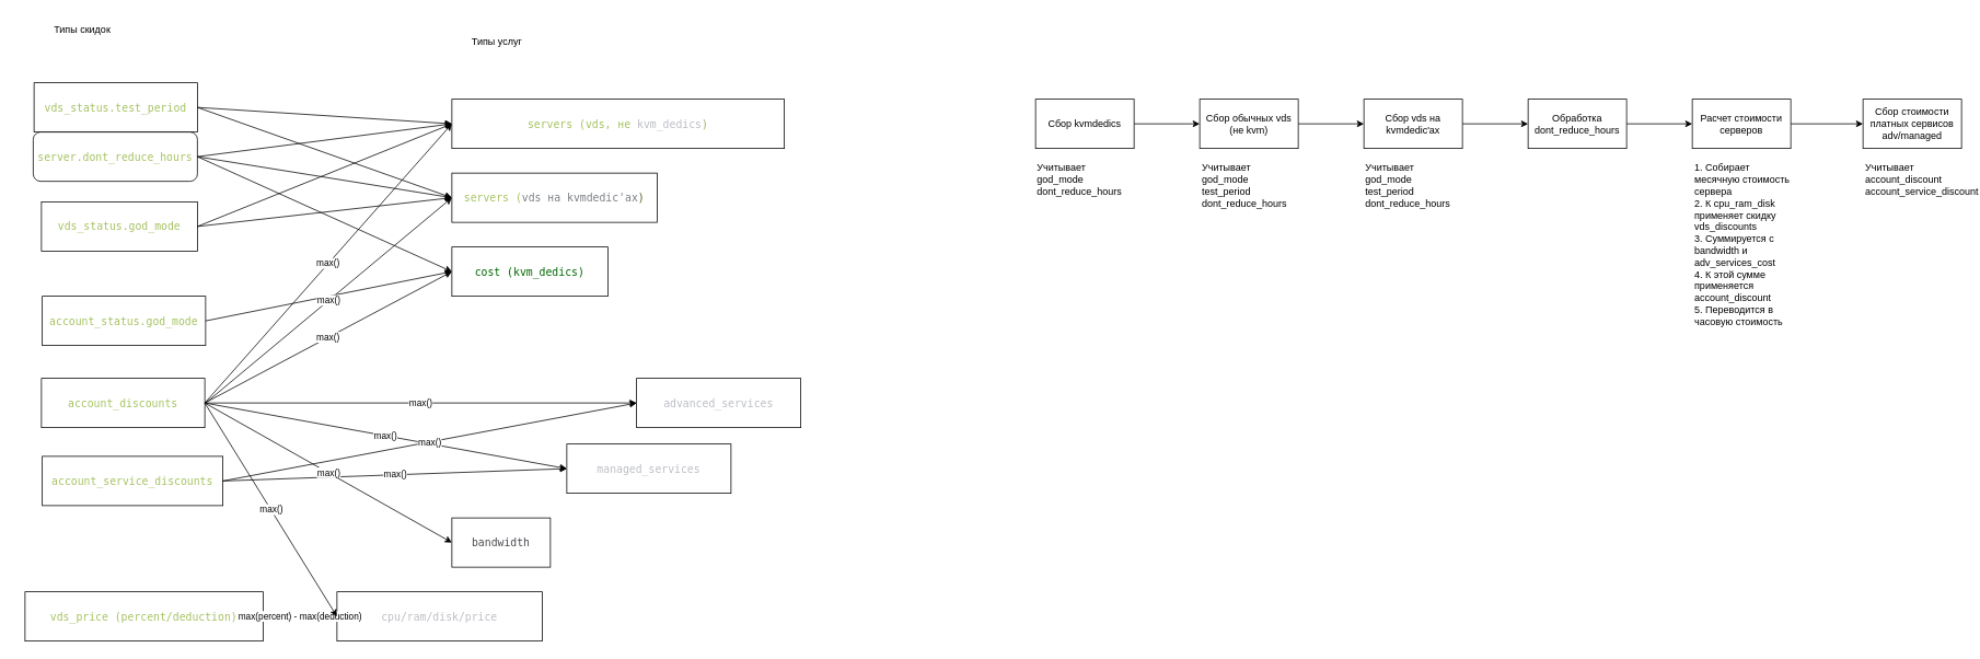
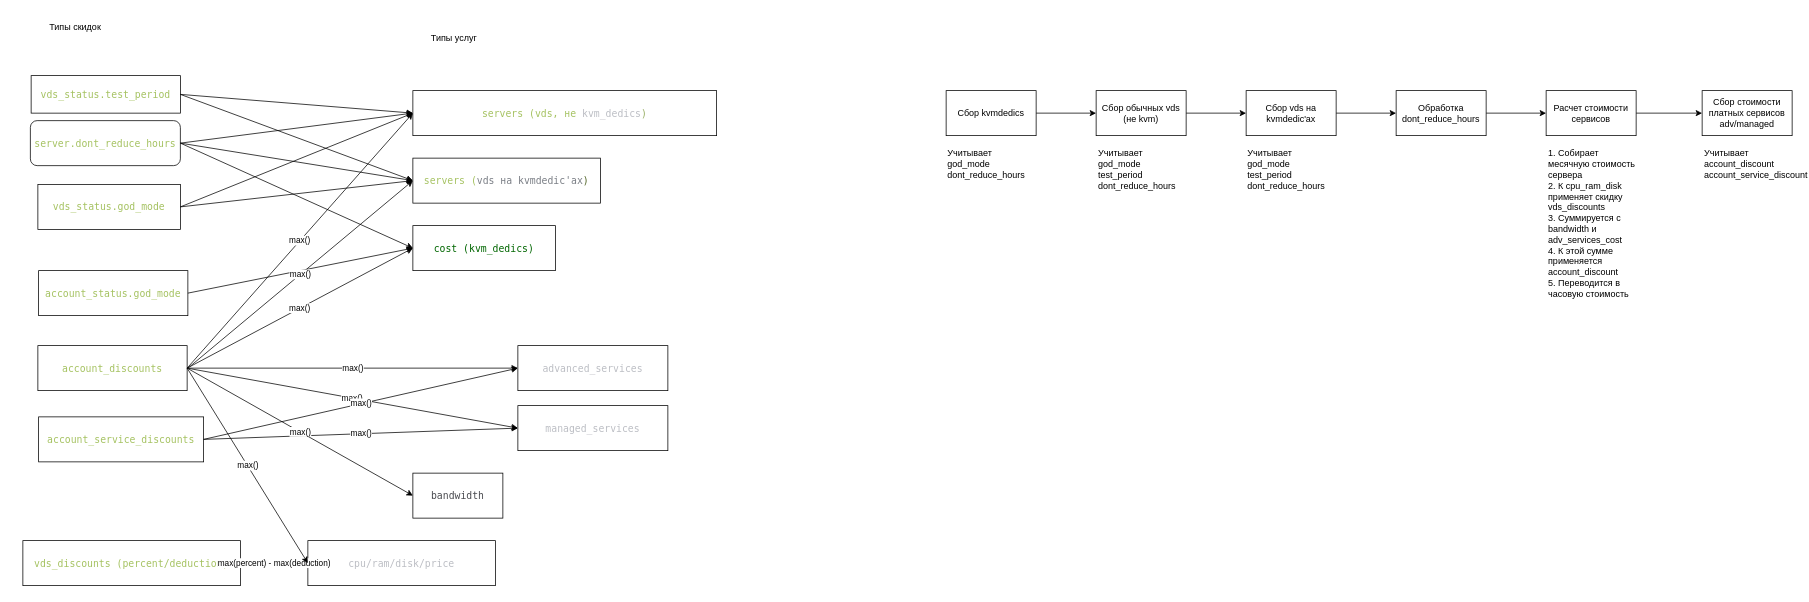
  <mxCell id="0" />
  <mxCell id="1" parent="0" />
  <mxCell id="2" value="Типы скидок" style="text;html=1;align=center;verticalAlign=middle;whiteSpace=wrap;rounded=0;" parent="1" vertex="1"><mxGeometry width="160" height="30" as="geometry" x="20" y="20" /></mxCell>
  <mxCell id="3" value="&lt;pre style=&quot;caret-color: rgb(73, 74, 79); color: rgb(73, 74, 79); text-align: start; font-family: &amp;quot;JetBrains Mono&amp;quot;, monospace; font-size: 9.8pt;&quot;&gt;&lt;span style=&quot;color: rgb(165, 194, 97);&quot;&gt;vds_status.god_mode&lt;/span&gt;&lt;/pre&gt;" style="rounded=0;whiteSpace=wrap;html=1;" parent="1" vertex="1"><mxGeometry x="50" y="245" width="190" height="60" as="geometry" /></mxCell>
- <mxCell id="4" value="&lt;div style=&quot;font-style: normal; font-variant-caps: normal; font-weight: 400; letter-spacing: normal; text-align: start; text-indent: 0px; text-transform: none; white-space: normal; word-spacing: 0px; -webkit-text-stroke-width: 0px; text-decoration: none; color: rgb(188, 190, 196);&quot;&gt;&lt;pre style=&quot;font-family: &amp;quot;JetBrains Mono&amp;quot;, monospace; font-size: 9.8pt;&quot;&gt;&lt;span style=&quot;color: rgb(165, 194, 97);&quot;&gt;vds_status.test_period&lt;/span&gt;&lt;/pre&gt;&lt;/div&gt;" style="rounded=0;whiteSpace=wrap;html=1;" parent="1" vertex="1"><mxGeometry x="41" y="100" width="199" height="60" as="geometry" /></mxCell>
+ <mxCell id="4" value="&lt;div style=&quot;font-style: normal; font-variant-caps: normal; font-weight: 400; letter-spacing: normal; text-align: start; text-indent: 0px; text-transform: none; white-space: normal; word-spacing: 0px; -webkit-text-stroke-width: 0px; text-decoration: none; color: rgb(188, 190, 196);&quot;&gt;&lt;pre style=&quot;font-family: &amp;quot;JetBrains Mono&amp;quot;, monospace; font-size: 9.8pt;&quot;&gt;&lt;span style=&quot;color: rgb(165, 194, 97);&quot;&gt;vds_status.test_period&lt;/span&gt;&lt;/pre&gt;&lt;/div&gt;" style="rounded=0;whiteSpace=wrap;html=1;" parent="1" vertex="1"><mxGeometry x="41" y="100" width="199" height="50" as="geometry" /></mxCell>
  <mxCell id="5" value="&lt;div style=&quot;text-align: start; color: rgb(188, 190, 196);&quot;&gt;&lt;pre style=&quot;font-family: &amp;quot;JetBrains Mono&amp;quot;, monospace; font-size: 9.8pt;&quot;&gt;&lt;span style=&quot;color: rgb(165, 194, 97);&quot;&gt;account_status.god_mode&lt;/span&gt;&lt;/pre&gt;&lt;/div&gt;" style="rounded=0;whiteSpace=wrap;html=1;" parent="1" vertex="1"><mxGeometry x="51" y="360" width="199" height="60" as="geometry" /></mxCell>
  <mxCell id="6" value="Типы услуг" style="text;html=1;align=center;verticalAlign=middle;whiteSpace=wrap;rounded=0;" parent="1" vertex="1"><mxGeometry x="540" y="35" width="130" height="30" as="geometry" /></mxCell>
  <mxCell id="7" value="&lt;div style=&quot;font-style: normal; font-variant-caps: normal; font-weight: 400; letter-spacing: normal; text-align: start; text-indent: 0px; text-transform: none; white-space: normal; word-spacing: 0px; -webkit-text-stroke-width: 0px; text-decoration: none;&quot;&gt;&lt;pre style=&quot;font-family: &amp;quot;JetBrains Mono&amp;quot;, monospace; font-size: 9.8pt;&quot;&gt;&lt;span style=&quot;color: light-dark(rgb(0, 102, 0), rgb(0, 102, 0));&quot;&gt;&lt;span style=&quot;&quot;&gt;cost (&lt;/span&gt;&lt;span style=&quot;font-size: 9.8pt; white-space: normal;&quot;&gt;kvm_dedics&lt;/span&gt;&lt;span style=&quot;font-size: 9.8pt; white-space: normal;&quot;&gt;)&lt;/span&gt;&lt;/span&gt;&lt;/pre&gt;&lt;/div&gt;" style="rounded=0;whiteSpace=wrap;html=1;labelBackgroundColor=none;" parent="1" vertex="1"><mxGeometry x="550" y="300" width="190" height="60" as="geometry" /></mxCell>
  <mxCell id="8" value="&lt;div style=&quot;font-style: normal; font-variant-caps: normal; font-weight: 400; letter-spacing: normal; text-align: start; text-indent: 0px; text-transform: none; white-space: normal; word-spacing: 0px; -webkit-text-stroke-width: 0px; text-decoration: none; color: rgb(188, 190, 196);&quot;&gt;&lt;pre style=&quot;font-family: &amp;quot;JetBrains Mono&amp;quot;, monospace; font-size: 9.8pt;&quot;&gt;&lt;span style=&quot;color: rgb(165, 194, 97);&quot;&gt;servers (vds, не &lt;/span&gt;&lt;span style=&quot;font-size: 9.8pt; white-space: normal;&quot;&gt;kvm_dedics&lt;/span&gt;&lt;span style=&quot;color: rgb(155, 177, 105); font-size: 9.8pt; white-space: normal;&quot;&gt;)&lt;/span&gt;&lt;br&gt;&lt;/pre&gt;&lt;/div&gt;" style="rounded=0;whiteSpace=wrap;html=1;labelBackgroundColor=none;" parent="1" vertex="1"><mxGeometry x="550" y="120" width="405" height="60" as="geometry" /></mxCell>
  <mxCell id="9" value="&lt;div style=&quot;font-style: normal; font-variant-caps: normal; font-weight: 400; letter-spacing: normal; text-align: start; text-indent: 0px; text-transform: none; white-space: normal; word-spacing: 0px; -webkit-text-stroke-width: 0px; text-decoration: none; color: rgb(188, 190, 196);&quot;&gt;&lt;pre style=&quot;font-family: &amp;quot;JetBrains Mono&amp;quot;, monospace; font-size: 9.8pt;&quot;&gt;&lt;span style=&quot;color: rgb(165, 194, 97);&quot;&gt;servers (&lt;/span&gt;&lt;span style=&quot;color: rgb(122, 126, 133); font-size: 9.8pt; white-space: normal;&quot;&gt;vds на kvmdedic'ах&lt;/span&gt;&lt;span style=&quot;color: rgb(83, 102, 40); font-size: 9.8pt; white-space: normal;&quot;&gt;)&lt;/span&gt;&lt;br&gt;&lt;/pre&gt;&lt;/div&gt;" style="rounded=0;whiteSpace=wrap;html=1;labelBackgroundColor=none;" parent="1" vertex="1"><mxGeometry x="550" y="210" width="250" height="60" as="geometry" /></mxCell>
  <mxCell id="10" value="" style="endArrow=classic;html=1;rounded=0;exitX=1;exitY=0.5;exitDx=0;exitDy=0;entryX=0;entryY=0.5;entryDx=0;entryDy=0;" parent="1" source="5" target="7" edge="1"><mxGeometry width="50" height="50" relative="1" as="geometry"><mxPoint x="540" y="410" as="sourcePoint" /><mxPoint x="590" y="360" as="targetPoint" /></mxGeometry></mxCell>
  <mxCell id="11" value="" style="endArrow=classic;html=1;rounded=0;exitX=1;exitY=0.5;exitDx=0;exitDy=0;entryX=0;entryY=0.5;entryDx=0;entryDy=0;" parent="1" source="3" target="8" edge="1"><mxGeometry width="50" height="50" relative="1" as="geometry"><mxPoint x="250" y="320" as="sourcePoint" /><mxPoint x="520" y="210" as="targetPoint" /></mxGeometry></mxCell>
  <mxCell id="12" value="" style="endArrow=classic;html=1;rounded=0;exitX=1;exitY=0.5;exitDx=0;exitDy=0;entryX=0;entryY=0.5;entryDx=0;entryDy=0;" parent="1" source="4" target="8" edge="1"><mxGeometry width="50" height="50" relative="1" as="geometry"><mxPoint x="260" y="330" as="sourcePoint" /><mxPoint x="470" y="310" as="targetPoint" /></mxGeometry></mxCell>
  <mxCell id="13" value="" style="endArrow=classic;html=1;rounded=0;exitX=1;exitY=0.5;exitDx=0;exitDy=0;entryX=0;entryY=0.5;entryDx=0;entryDy=0;" parent="1" source="3" target="9" edge="1"><mxGeometry width="50" height="50" relative="1" as="geometry"><mxPoint x="540" y="410" as="sourcePoint" /><mxPoint x="590" y="360" as="targetPoint" /></mxGeometry></mxCell>
  <mxCell id="14" value="" style="endArrow=classic;html=1;rounded=0;exitX=1;exitY=0.5;exitDx=0;exitDy=0;entryX=0;entryY=0.5;entryDx=0;entryDy=0;" parent="1" source="4" target="9" edge="1"><mxGeometry width="50" height="50" relative="1" as="geometry"><mxPoint x="250" y="150" as="sourcePoint" /><mxPoint x="520" y="300" as="targetPoint" /></mxGeometry></mxCell>
  <mxCell id="15" value="&lt;div style=&quot;font-style: normal; font-variant-caps: normal; font-weight: 400; letter-spacing: normal; text-align: start; text-indent: 0px; text-transform: none; white-space: normal; word-spacing: 0px; -webkit-text-stroke-width: 0px; text-decoration: none; color: rgb(188, 190, 196);&quot;&gt;&lt;pre style=&quot;font-family: &amp;quot;JetBrains Mono&amp;quot;, monospace; font-size: 9.8pt;&quot;&gt;&lt;div style=&quot;white-space: normal; color: rgb(188, 190, 196);&quot;&gt;&lt;pre style=&quot;font-family: &amp;quot;JetBrains Mono&amp;quot;, monospace; font-size: 9.8pt;&quot;&gt;&lt;span style=&quot;color: rgb(165, 194, 97);&quot;&gt;account_discounts&lt;/span&gt;&lt;/pre&gt;&lt;/div&gt;&lt;/pre&gt;&lt;/div&gt;" style="rounded=0;whiteSpace=wrap;html=1;" parent="1" vertex="1"><mxGeometry x="50" y="460" width="199" height="60" as="geometry" /></mxCell>
  <mxCell id="16" value="max()" style="endArrow=classic;html=1;rounded=0;exitX=1;exitY=0.5;exitDx=0;exitDy=0;entryX=0;entryY=0.5;entryDx=0;entryDy=0;" parent="1" source="15" target="7" edge="1"><mxGeometry width="50" height="50" relative="1" as="geometry"><mxPoint x="540" y="410" as="sourcePoint" /><mxPoint x="520" y="130" as="targetPoint" /></mxGeometry></mxCell>
  <mxCell id="17" value="max()" style="endArrow=classic;html=1;rounded=0;entryX=0;entryY=0.5;entryDx=0;entryDy=0;" parent="1" target="9" edge="1"><mxGeometry width="50" height="50" relative="1" as="geometry"><mxPoint x="250" y="490" as="sourcePoint" /><mxPoint x="530" y="400" as="targetPoint" /></mxGeometry></mxCell>
  <mxCell id="18" value="max()" style="endArrow=classic;html=1;rounded=0;entryX=0;entryY=0.5;entryDx=0;entryDy=0;exitX=1;exitY=0.5;exitDx=0;exitDy=0;" parent="1" source="15" target="8" edge="1"><mxGeometry width="50" height="50" relative="1" as="geometry"><mxPoint x="260" y="500" as="sourcePoint" /><mxPoint x="530" y="310" as="targetPoint" /></mxGeometry></mxCell>
  <mxCell id="19" value="&lt;div style=&quot;font-style: normal; font-variant-caps: normal; font-weight: 400; letter-spacing: normal; text-align: start; text-indent: 0px; text-transform: none; white-space: normal; word-spacing: 0px; -webkit-text-stroke-width: 0px; text-decoration: none; color: rgb(188, 190, 196);&quot;&gt;&lt;pre style=&quot;font-family: &amp;quot;JetBrains Mono&amp;quot;, monospace; font-size: 9.8pt;&quot;&gt;&lt;div style=&quot;white-space: normal; color: rgb(188, 190, 196);&quot;&gt;&lt;pre style=&quot;font-family: &amp;quot;JetBrains Mono&amp;quot;, monospace; font-size: 9.8pt;&quot;&gt;&lt;span style=&quot;color: rgb(165, 194, 97);&quot;&gt;server.dont_reduce_hours&lt;/span&gt;&lt;/pre&gt;&lt;/div&gt;&lt;/pre&gt;&lt;/div&gt;" style="whiteSpace=wrap;html=1;labelBackgroundColor=none;rounded=1;" parent="1" vertex="1"><mxGeometry x="40" y="160" width="200" height="60" as="geometry" /></mxCell>
  <mxCell id="20" value="" style="endArrow=classic;html=1;rounded=0;exitX=1;exitY=0.5;exitDx=0;exitDy=0;entryX=0;entryY=0.5;entryDx=0;entryDy=0;" parent="1" source="19" target="8" edge="1"><mxGeometry width="50" height="50" relative="1" as="geometry"><mxPoint x="540" y="430" as="sourcePoint" /><mxPoint x="590" y="380" as="targetPoint" /></mxGeometry></mxCell>
  <mxCell id="21" value="" style="endArrow=classic;html=1;rounded=0;exitX=1;exitY=0.5;exitDx=0;exitDy=0;entryX=0;entryY=0.5;entryDx=0;entryDy=0;" parent="1" source="19" target="9" edge="1"><mxGeometry width="50" height="50" relative="1" as="geometry"><mxPoint x="260" y="140" as="sourcePoint" /><mxPoint x="530" y="220" as="targetPoint" /></mxGeometry></mxCell>
  <mxCell id="22" value="" style="endArrow=classic;html=1;rounded=0;exitX=1;exitY=0.5;exitDx=0;exitDy=0;entryX=0;entryY=0.5;entryDx=0;entryDy=0;" parent="1" source="19" target="7" edge="1"><mxGeometry width="50" height="50" relative="1" as="geometry"><mxPoint x="260" y="140" as="sourcePoint" /><mxPoint x="530" y="310" as="targetPoint" /></mxGeometry></mxCell>
- <mxCell id="23" value="&lt;div style=&quot;text-align: start; color: rgb(188, 190, 196);&quot;&gt;&lt;pre style=&quot;font-family: &amp;quot;JetBrains Mono&amp;quot;, monospace; font-size: 9.8pt;&quot;&gt;&lt;span style=&quot;background-color: light-dark(#ffffff, var(--ge-dark-color, #121212));&quot;&gt;advanced_services&lt;/span&gt;&lt;/pre&gt;&lt;/div&gt;" style="rounded=0;whiteSpace=wrap;html=1;" parent="1" vertex="1"><mxGeometry x="775" y="460" width="200" height="60" as="geometry" /></mxCell>
+ <mxCell id="23" value="&lt;div style=&quot;text-align: start; color: rgb(188, 190, 196);&quot;&gt;&lt;pre style=&quot;font-family: &amp;quot;JetBrains Mono&amp;quot;, monospace; font-size: 9.8pt;&quot;&gt;&lt;span style=&quot;background-color: light-dark(#ffffff, var(--ge-dark-color, #121212));&quot;&gt;advanced_services&lt;/span&gt;&lt;/pre&gt;&lt;/div&gt;" style="rounded=0;whiteSpace=wrap;html=1;" parent="1" vertex="1"><mxGeometry x="690" y="460" width="200" height="60" as="geometry" /></mxCell>
  <mxCell id="24" value="&lt;div style=&quot;text-align: start; color: rgb(188, 190, 196);&quot;&gt;&lt;pre style=&quot;font-family: &amp;quot;JetBrains Mono&amp;quot;, monospace; font-size: 9.8pt;&quot;&gt;&lt;div style=&quot;white-space: normal; color: rgb(188, 190, 196);&quot;&gt;&lt;pre style=&quot;font-family: &amp;quot;JetBrains Mono&amp;quot;, monospace; font-size: 9.8pt;&quot;&gt;&lt;span&gt;managed_services&lt;/span&gt;&lt;/pre&gt;&lt;/div&gt;&lt;/pre&gt;&lt;/div&gt;" style="rounded=0;whiteSpace=wrap;html=1;" parent="1" vertex="1"><mxGeometry x="690" y="540" width="200" height="60" as="geometry" /></mxCell>
  <mxCell id="25" value="&lt;div style=&quot;text-align: start; color: rgb(188, 190, 196);&quot;&gt;&lt;pre style=&quot;font-family: &amp;quot;JetBrains Mono&amp;quot;, monospace; font-size: 9.8pt;&quot;&gt;&lt;span style=&quot;color: rgb(165, 194, 97);&quot;&gt;account_service_discounts&lt;br&gt;&lt;/span&gt;&lt;/pre&gt;&lt;/div&gt;" style="rounded=0;whiteSpace=wrap;html=1;labelBackgroundColor=none;" parent="1" vertex="1"><mxGeometry x="51" y="555" width="220" height="60" as="geometry" /></mxCell>
  <mxCell id="26" value="max()" style="endArrow=classic;html=1;rounded=0;exitX=1;exitY=0.5;exitDx=0;exitDy=0;entryX=0;entryY=0.5;entryDx=0;entryDy=0;" parent="1" source="15" target="23" edge="1"><mxGeometry width="50" height="50" relative="1" as="geometry"><mxPoint x="259" y="500" as="sourcePoint" /><mxPoint x="530" y="400" as="targetPoint" /></mxGeometry></mxCell>
  <mxCell id="27" value="max()" style="endArrow=classic;html=1;rounded=0;exitX=1;exitY=0.5;exitDx=0;exitDy=0;entryX=0;entryY=0.5;entryDx=0;entryDy=0;" parent="1" source="15" target="24" edge="1"><mxGeometry width="50" height="50" relative="1" as="geometry"><mxPoint x="259" y="500" as="sourcePoint" /><mxPoint x="530" y="620" as="targetPoint" /></mxGeometry></mxCell>
  <mxCell id="28" value="max()" style="endArrow=classic;html=1;rounded=0;exitX=1;exitY=0.5;exitDx=0;exitDy=0;entryX=0;entryY=0.5;entryDx=0;entryDy=0;" parent="1" source="25" target="24" edge="1"><mxGeometry width="50" height="50" relative="1" as="geometry"><mxPoint x="259" y="500" as="sourcePoint" /><mxPoint x="530" y="700" as="targetPoint" /></mxGeometry></mxCell>
  <mxCell id="29" value="max()" style="endArrow=classic;html=1;rounded=0;exitX=1;exitY=0.5;exitDx=0;exitDy=0;entryX=0;entryY=0.5;entryDx=0;entryDy=0;" parent="1" source="25" target="23" edge="1"><mxGeometry width="50" height="50" relative="1" as="geometry"><mxPoint x="270" y="635" as="sourcePoint" /><mxPoint x="530" y="700" as="targetPoint" /></mxGeometry></mxCell>
  <mxCell id="30" value="&lt;div style=&quot;text-align: start; color: rgb(188, 190, 196);&quot;&gt;&lt;pre style=&quot;font-family: &amp;quot;JetBrains Mono&amp;quot;, monospace; font-size: 9.8pt;&quot;&gt;cpu/ram/disk/price&lt;/pre&gt;&lt;/div&gt;" style="rounded=0;whiteSpace=wrap;html=1;labelBackgroundColor=none;" parent="1" vertex="1"><mxGeometry x="410" y="720" width="250" height="60" as="geometry" /></mxCell>
- <mxCell id="31" value="&lt;div style=&quot;font-style: normal; font-variant-caps: normal; font-weight: 400; letter-spacing: normal; text-align: start; text-indent: 0px; text-transform: none; white-space: normal; word-spacing: 0px; -webkit-text-stroke-width: 0px; text-decoration: none; color: rgb(188, 190, 196);&quot;&gt;&lt;pre style=&quot;font-family: &amp;quot;JetBrains Mono&amp;quot;, monospace; font-size: 9.8pt;&quot;&gt;&lt;span style=&quot;color: rgb(165, 194, 97);&quot;&gt;vds_price (percent/deduction)&lt;/span&gt;&lt;/pre&gt;&lt;/div&gt;" style="rounded=0;whiteSpace=wrap;html=1;labelBackgroundColor=none;" parent="1" vertex="1"><mxGeometry x="30" y="720" width="290" height="60" as="geometry" /></mxCell>
+ <mxCell id="31" value="&lt;div style=&quot;font-style: normal; font-variant-caps: normal; font-weight: 400; letter-spacing: normal; text-align: start; text-indent: 0px; text-transform: none; white-space: normal; word-spacing: 0px; -webkit-text-stroke-width: 0px; text-decoration: none; color: rgb(188, 190, 196);&quot;&gt;&lt;pre style=&quot;font-family: &amp;quot;JetBrains Mono&amp;quot;, monospace; font-size: 9.8pt;&quot;&gt;&lt;span style=&quot;color: rgb(165, 194, 97);&quot;&gt;vds_discounts (percent/deduction)&lt;/span&gt;&lt;/pre&gt;&lt;/div&gt;" style="rounded=0;whiteSpace=wrap;html=1;labelBackgroundColor=none;" parent="1" vertex="1"><mxGeometry x="30" y="720" width="290" height="60" as="geometry" /></mxCell>
  <mxCell id="32" value="&lt;pre style=&quot;caret-color: rgb(73, 74, 79); color: rgb(73, 74, 79); text-align: start; font-family: &amp;quot;JetBrains Mono&amp;quot;, monospace; font-size: 9.8pt;&quot;&gt;bandwidth&lt;/pre&gt;" style="rounded=0;whiteSpace=wrap;html=1;" parent="1" vertex="1"><mxGeometry x="550" y="630" width="120" height="60" as="geometry" /></mxCell>
  <mxCell id="33" value="max()" style="endArrow=classic;html=1;rounded=0;exitX=1;exitY=0.5;exitDx=0;exitDy=0;entryX=0;entryY=0.5;entryDx=0;entryDy=0;" parent="1" source="15" target="32" edge="1"><mxGeometry width="50" height="50" relative="1" as="geometry"><mxPoint x="560" y="600" as="sourcePoint" /><mxPoint x="610" y="550" as="targetPoint" /></mxGeometry></mxCell>
  <mxCell id="34" value="max(percent) - max(deduction)" style="endArrow=classic;html=1;rounded=0;exitX=1;exitY=0.5;exitDx=0;exitDy=0;" parent="1" source="31" target="30" edge="1"><mxGeometry width="50" height="50" relative="1" as="geometry"><mxPoint x="560" y="600" as="sourcePoint" /><mxPoint x="610" y="550" as="targetPoint" /></mxGeometry></mxCell>
  <mxCell id="35" value="max()" style="endArrow=classic;html=1;rounded=0;exitX=1;exitY=0.5;exitDx=0;exitDy=0;entryX=0;entryY=0.5;entryDx=0;entryDy=0;" parent="1" source="15" target="30" edge="1"><mxGeometry width="50" height="50" relative="1" as="geometry"><mxPoint x="590" y="790" as="sourcePoint" /><mxPoint x="640" y="740" as="targetPoint" /></mxGeometry></mxCell>
  <mxCell id="36" value="" style="edgeStyle=orthogonalEdgeStyle;rounded=0;orthogonalLoop=1;jettySize=auto;html=1;" edge="1" parent="1" source="37" target="39"><mxGeometry relative="1" as="geometry" /></mxCell>
  <mxCell id="37" value="Сбор kvmdedics" style="rounded=0;whiteSpace=wrap;html=1;" vertex="1" parent="1"><mxGeometry x="1261" y="120" width="120" height="60" as="geometry" /></mxCell>
  <mxCell id="38" value="" style="edgeStyle=orthogonalEdgeStyle;rounded=0;orthogonalLoop=1;jettySize=auto;html=1;" edge="1" parent="1" source="39" target="41"><mxGeometry relative="1" as="geometry" /></mxCell>
  <mxCell id="39" value="Сбор обычных vds (не kvm)" style="whiteSpace=wrap;html=1;rounded=0;" vertex="1" parent="1"><mxGeometry x="1461" y="120" width="120" height="60" as="geometry" /></mxCell>
  <mxCell id="40" value="" style="edgeStyle=orthogonalEdgeStyle;rounded=0;orthogonalLoop=1;jettySize=auto;html=1;" edge="1" parent="1" source="41" target="46"><mxGeometry relative="1" as="geometry" /></mxCell>
  <mxCell id="41" value="Сбор vds на kvmdedic'ах" style="whiteSpace=wrap;html=1;rounded=0;" vertex="1" parent="1"><mxGeometry x="1661" y="120" width="120" height="60" as="geometry" /></mxCell>
  <mxCell id="42" value="Учитывает god_mode&lt;div&gt;dont_reduce_hours&lt;/div&gt;" style="text;html=1;align=left;verticalAlign=top;whiteSpace=wrap;rounded=0;" vertex="1" parent="1"><mxGeometry x="1261" y="190" width="119" height="150" as="geometry" /></mxCell>
  <mxCell id="43" value="Учитывает god_mode&lt;div&gt;test_period&lt;/div&gt;&lt;div&gt;dont_reduce_hours&lt;br&gt;&lt;/div&gt;" style="text;html=1;align=left;verticalAlign=top;whiteSpace=wrap;rounded=0;" vertex="1" parent="1"><mxGeometry x="1462" y="190" width="119" height="150" as="geometry" /></mxCell>
  <mxCell id="44" value="Учитывает god_mode&lt;div&gt;test_period&lt;/div&gt;&lt;div&gt;dont_reduce_hours&lt;br&gt;&lt;/div&gt;" style="text;html=1;align=left;verticalAlign=top;whiteSpace=wrap;rounded=0;" vertex="1" parent="1"><mxGeometry x="1661" y="190" width="119" height="150" as="geometry" /></mxCell>
  <mxCell id="45" value="" style="edgeStyle=orthogonalEdgeStyle;rounded=0;orthogonalLoop=1;jettySize=auto;html=1;" edge="1" parent="1" source="46" target="50"><mxGeometry relative="1" as="geometry" /></mxCell>
  <mxCell id="46" value="Обработка&lt;div&gt;&lt;span style=&quot;text-align: left;&quot;&gt;dont_reduce_hours&lt;/span&gt;&lt;/div&gt;" style="whiteSpace=wrap;html=1;rounded=0;" vertex="1" parent="1"><mxGeometry x="1861" y="120" width="120" height="60" as="geometry" /></mxCell>
  <mxCell id="47" value="Сбор стоимости платных сервисов&lt;div&gt;adv/managed&lt;/div&gt;" style="whiteSpace=wrap;html=1;rounded=0;" vertex="1" parent="1"><mxGeometry x="2269" y="120" width="120" height="60" as="geometry" /></mxCell>
  <mxCell id="48" value="Учитывает account_discount&lt;div&gt;account_service_discount&lt;/div&gt;" style="text;html=1;align=left;verticalAlign=top;whiteSpace=wrap;rounded=0;" vertex="1" parent="1"><mxGeometry x="2270" y="190" width="119" height="50" as="geometry" /></mxCell>
  <mxCell id="49" value="" style="edgeStyle=orthogonalEdgeStyle;rounded=0;orthogonalLoop=1;jettySize=auto;html=1;" edge="1" parent="1" source="50" target="47"><mxGeometry relative="1" as="geometry" /></mxCell>
- <mxCell id="50" value="Расчет стоимости серверов" style="whiteSpace=wrap;html=1;rounded=0;" vertex="1" parent="1"><mxGeometry x="2061" y="120" width="120" height="60" as="geometry" /></mxCell>
+ <mxCell id="50" value="Расчет стоимости сервисов" style="whiteSpace=wrap;html=1;rounded=0;" vertex="1" parent="1"><mxGeometry x="2061" y="120" width="120" height="60" as="geometry" /></mxCell>
  <mxCell id="51" value="1. Собирает месячную стоимость сервера&lt;div&gt;2. К cpu_ram_disk применяет скидку vds_discounts&lt;/div&gt;&lt;div&gt;3. Суммируется с bandwidth и adv_services_cost&lt;/div&gt;&lt;div&gt;4. К этой сумме применяется account_discount&lt;/div&gt;&lt;div&gt;5. Переводится в часовую стоимость&lt;/div&gt;" style="text;html=1;align=left;verticalAlign=top;whiteSpace=wrap;rounded=0;" vertex="1" parent="1"><mxGeometry x="2062" y="190" width="119" height="210" as="geometry" /></mxCell>
